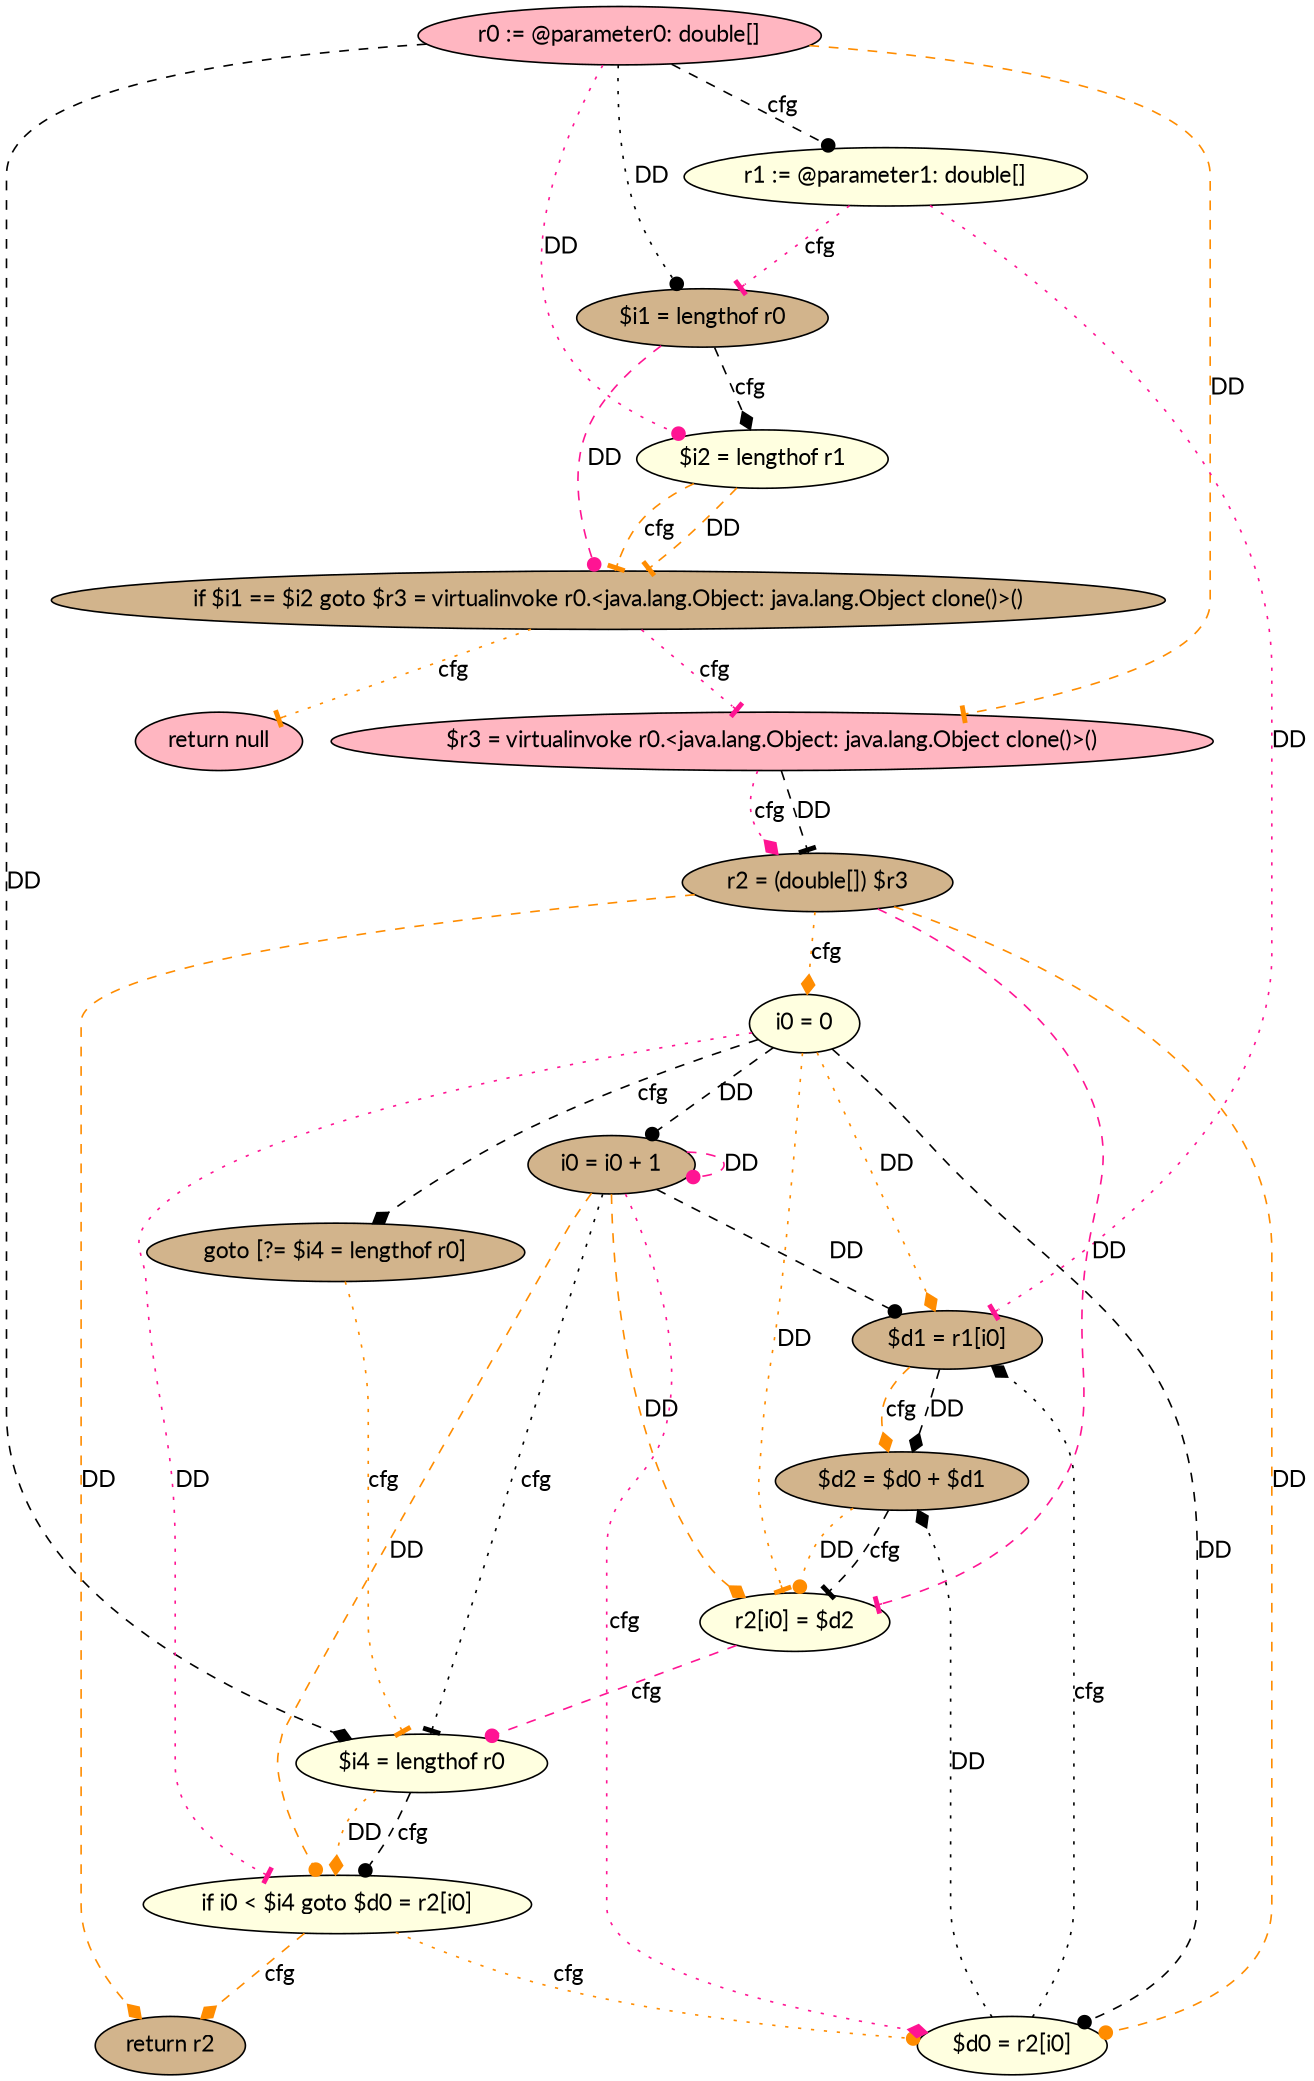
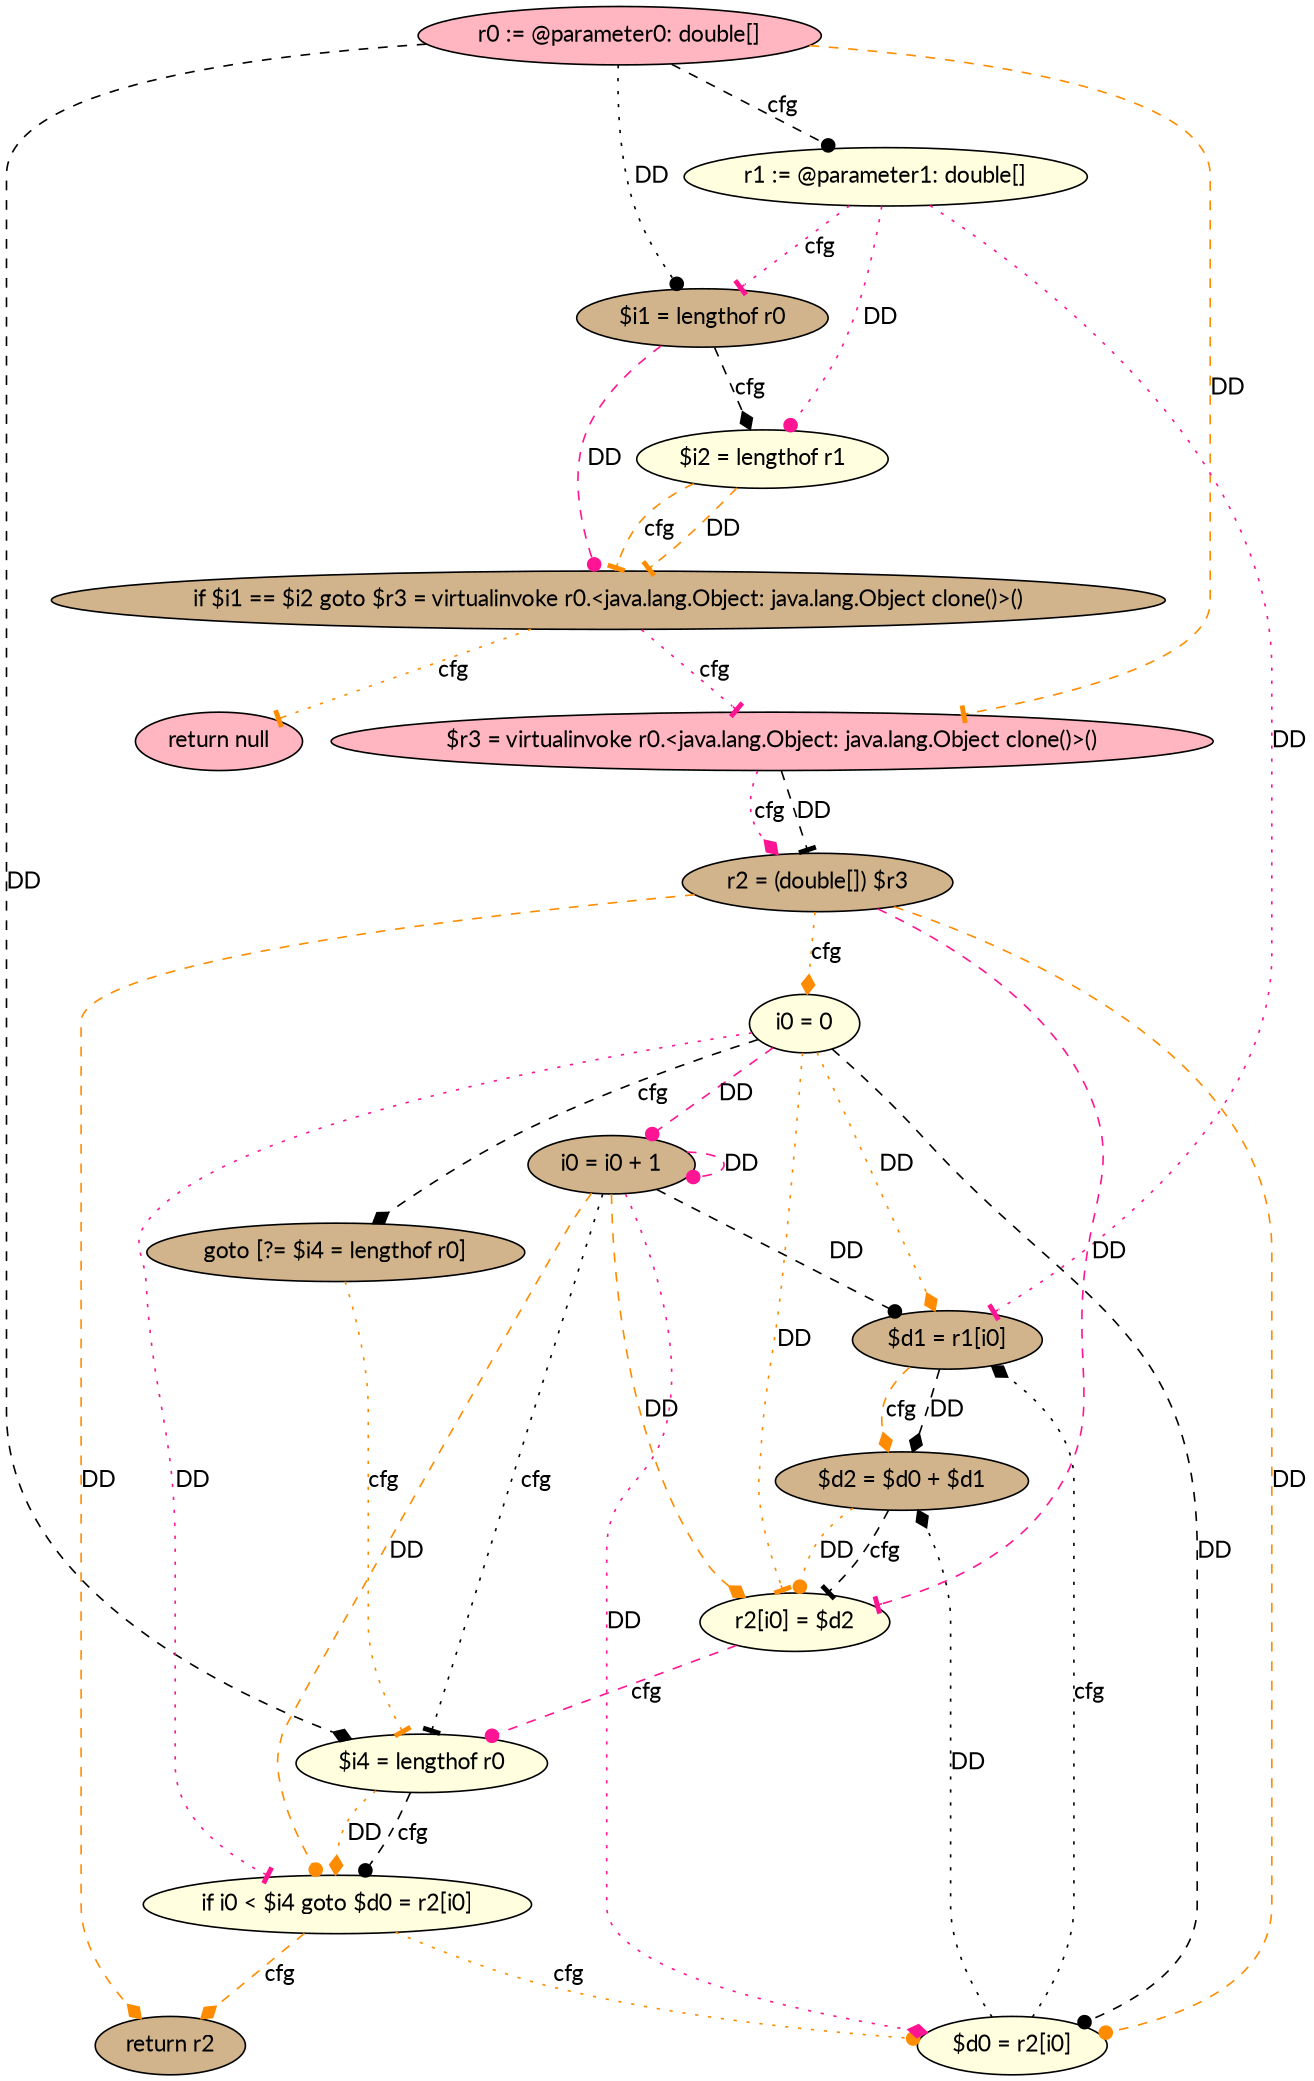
  digraph {
    fontname=Lato
    node [fillcolor=tan fontname=Lato style=filled]
    edge [arrowhead=diamond color=darkorange fontname=Lato style=dashed]
    n1 [fillcolor=lightpink label="r0 := @parameter0: double[]"]
    n2 [fillcolor=lightyellow label="r1 := @parameter1: double[]"]
    n3 [label="$i1 = lengthof r0"]
    n4 [fillcolor=lightpink label="$r3 = virtualinvoke r0.<java.lang.Object: java.lang.Object clone()>()"]
    n5 [fillcolor=lightyellow label="$i4 = lengthof r0"]
    n6 [fillcolor=lightyellow label="$i2 = lengthof r1"]
    n7 [label="$d1 = r1[i0]"]
    n8 [label="if $i1 == $i2 goto $r3 = virtualinvoke r0.<java.lang.Object: java.lang.Object clone()>()"]
    n9 [label="r2 = (double[]) $r3"]
    n10 [fillcolor=lightyellow label="if i0 < $i4 goto $d0 = r2[i0]"]
    n11 [label="$d2 = $d0 + $d1"]
    n12 [fillcolor=lightpink label="return null"]
    n13 [fillcolor=lightyellow label="i0 = 0"]
    n14 [fillcolor=lightyellow label="$d0 = r2[i0]"]
    n15 [fillcolor=lightyellow label="r2[i0] = $d2"]
    n16 [label="return r2"]
    n17 [label="goto [?= $i4 = lengthof r0]"]
    n18 [label="i0 = i0 + 1"]
    n1 -> n2 [arrowhead=dot color=black label=cfg]
    n1 -> n3 [arrowhead=dot color=black label=DD style=dotted]
    n1 -> n4 [arrowhead=tee label=DD]
    n1 -> n5 [color=black label=DD]
    n2 -> n3 [arrowhead=tee color=deeppink label=cfg style=dotted]
-   n1 -> n6 [arrowhead=dot color=deeppink label=DD style=dotted]
+   n2 -> n6 [arrowhead=dot color=deeppink label=DD style=dotted]
    n2 -> n7 [arrowhead=tee color=deeppink label=DD style=dotted]
    n3 -> n6 [color=black label=cfg]
    n3 -> n8 [arrowhead=dot color=deeppink label=DD]
    n4 -> n9 [arrowhead=tee color=black label=DD]
    n4 -> n9 [color=deeppink label=cfg style=dotted]
    n5 -> n10 [label=DD style=dotted]
    n5 -> n10 [arrowhead=dot color=black label=cfg]
    n6 -> n8 [arrowhead=tee label=DD]
    n6 -> n8 [arrowhead=tee label=cfg]
    n7 -> n11 [color=black label=DD]
    n7 -> n11 [label=cfg]
    n8 -> n4 [arrowhead=tee color=deeppink label=cfg style=dotted]
    n8 -> n12 [arrowhead=tee label=cfg style=dotted]
    n9 -> n13 [label=cfg style=dotted]
    n9 -> n14 [arrowhead=dot label=DD]
    n9 -> n15 [arrowhead=tee color=deeppink label=DD]
    n9 -> n16 [label=DD]
    n10 -> n14 [arrowhead=dot label=cfg style=dotted]
    n10 -> n16 [label=cfg]
    n11 -> n15 [arrowhead=dot label=DD style=dotted]
    n11 -> n15 [arrowhead=tee color=black label=cfg]
    n13 -> n7 [label=DD style=dotted]
    n13 -> n10 [arrowhead=tee color=deeppink label=DD style=dotted]
    n13 -> n14 [arrowhead=dot color=black label=DD]
    n13 -> n15 [arrowhead=tee label=DD style=dotted]
    n13 -> n17 [color=black label=cfg]
-   n13 -> n18 [arrowhead=dot color=black label=DD]
+   n13 -> n18 [arrowhead=dot color=deeppink label=DD]
    n14 -> n7 [color=black label=cfg style=dotted]
    n14 -> n11 [color=black label=DD style=dotted]
    n15 -> n5 [arrowhead=dot color=deeppink label=cfg]
    n17 -> n5 [arrowhead=tee label=cfg style=dotted]
    n18 -> n5 [arrowhead=tee color=black label=cfg style=dotted]
    n18 -> n7 [arrowhead=dot color=black label=DD]
    n18 -> n10 [arrowhead=dot label=DD]
-   n18 -> n14 [color=deeppink label=cfg style=dotted]
+   n18 -> n14 [color=deeppink label=DD style=dotted]
    n18 -> n15 [label=DD]
    n18 -> n18 [arrowhead=dot color=deeppink label=DD]
  }
